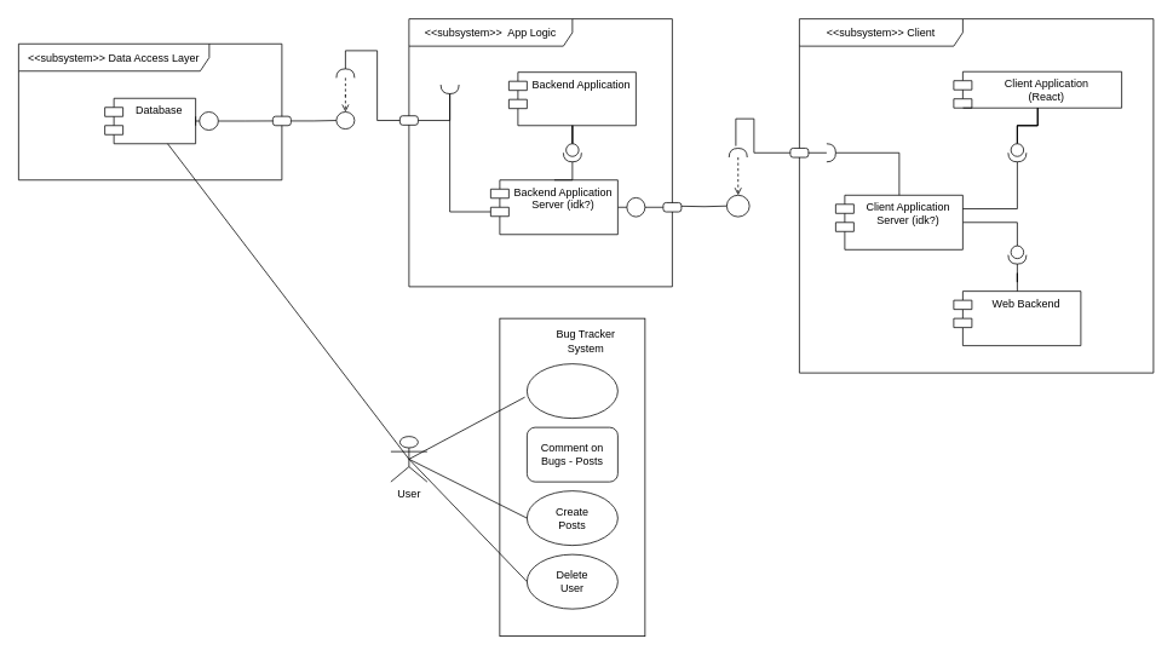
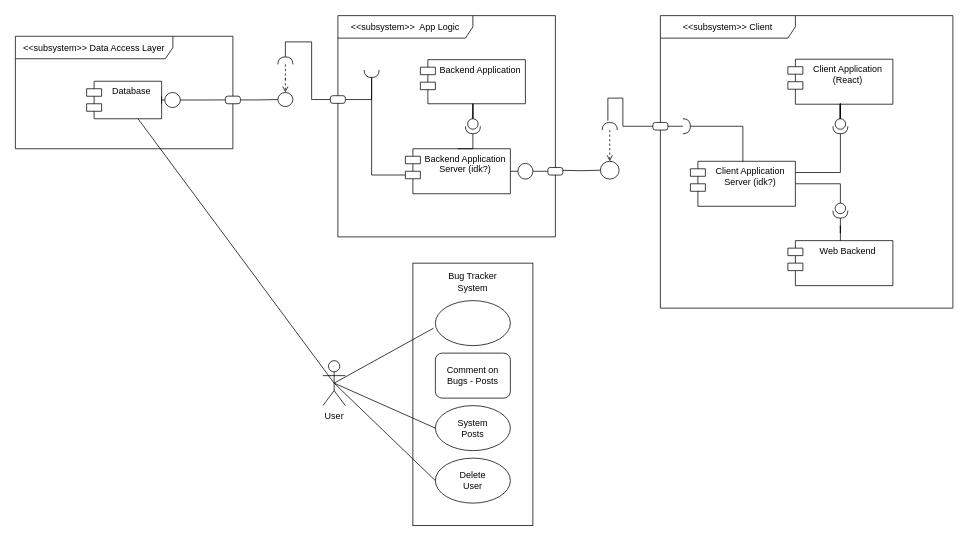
  <mxCell id="0" />
  <mxCell id="1" parent="0" />
  <mxCell id="2" value="&amp;lt;&amp;lt;subsystem&amp;gt;&amp;gt; Data Access Layer" style="shape=umlFrame;whiteSpace=wrap;html=1;pointerEvents=0;width=210;height=30;" parent="1" vertex="1"><mxGeometry x="20" y="47.5" width="290" height="150" as="geometry" /></mxCell>
  <mxCell id="3" value="Database&#10;" style="shape=module;align=left;spacingLeft=20;align=center;verticalAlign=top;" parent="1" vertex="1"><mxGeometry x="115" y="107.5" width="100" height="50" as="geometry" /></mxCell>
  <mxCell id="4" value="&amp;lt;&amp;lt;subsystem&amp;gt;&amp;gt; Client" style="shape=umlFrame;whiteSpace=wrap;html=1;pointerEvents=0;width=180;height=30;" parent="1" vertex="1"><mxGeometry x="880" y="20" width="390" height="390" as="geometry" /></mxCell>
  <mxCell id="5" value="Backend Application&#10;" style="shape=module;align=left;spacingLeft=20;align=center;verticalAlign=top;" parent="1" vertex="1"><mxGeometry x="560" y="78.74" width="140" height="58.76" as="geometry" /></mxCell>
  <mxCell id="6" style="edgeStyle=orthogonalEdgeStyle;rounded=0;jumpSize=3;orthogonalLoop=1;jettySize=auto;html=1;exitX=0;exitY=0;exitDx=0;exitDy=35;exitPerimeter=0;endArrow=none;endFill=0;entryX=1;entryY=0.5;entryDx=0;entryDy=0;entryPerimeter=0;" parent="1" source="8" target="24" edge="1"><mxGeometry relative="1" as="geometry" /></mxCell>
  <mxCell id="7" value="" style="edgeStyle=orthogonalEdgeStyle;rounded=0;jumpSize=3;orthogonalLoop=1;jettySize=auto;html=1;endArrow=none;endFill=0;" parent="1" source="8" target="29" edge="1"><mxGeometry relative="1" as="geometry" /></mxCell>
  <mxCell id="8" value="Backend Application&#10;Server (idk?)" style="shape=module;align=left;spacingLeft=20;align=center;verticalAlign=top;" parent="1" vertex="1"><mxGeometry x="540" y="197.5" width="140" height="60" as="geometry" /></mxCell>
  <mxCell id="9" value="&amp;lt;&amp;lt;subsystem&amp;gt;&amp;gt;&amp;nbsp; App Logic&lt;br&gt;" style="shape=umlFrame;whiteSpace=wrap;html=1;pointerEvents=0;width=180;height=30;" parent="1" vertex="1"><mxGeometry x="450" y="20" width="290" height="295" as="geometry" /></mxCell>
- <mxCell id="10" value="Client Application&#10;(React)" style="shape=module;align=left;spacingLeft=20;align=center;verticalAlign=top;" parent="1" vertex="1"><mxGeometry x="1050" y="78.12" width="185" height="40" as="geometry" /></mxCell>
+ <mxCell id="10" value="Client Application&#10;(React)" style="shape=module;align=left;spacingLeft=20;align=center;verticalAlign=top;" parent="1" vertex="1"><mxGeometry x="1050" y="78.12" width="140" height="60" as="geometry" /></mxCell>
  <mxCell id="11" value="" style="edgeStyle=orthogonalEdgeStyle;rounded=0;jumpSize=2;orthogonalLoop=1;jettySize=auto;html=1;endArrow=none;endFill=0;startSize=6;entryX=0;entryY=0.5;entryDx=0;entryDy=0;entryPerimeter=0;" parent="1" source="12" target="41" edge="1"><mxGeometry relative="1" as="geometry" /></mxCell>
  <mxCell id="12" value="Client Application&#10;Server (idk?)" style="shape=module;align=left;spacingLeft=20;align=center;verticalAlign=top;gradientColor=none;" parent="1" vertex="1"><mxGeometry x="920" y="214.21" width="140" height="60" as="geometry" /></mxCell>
  <mxCell id="13" value="Web Backend" style="shape=module;align=left;spacingLeft=20;align=center;verticalAlign=top;" parent="1" vertex="1"><mxGeometry x="1050" y="320" width="140" height="60" as="geometry" /></mxCell>
  <mxCell id="14" value="" style="edgeStyle=orthogonalEdgeStyle;rounded=0;orthogonalLoop=1;jettySize=auto;html=1;endArrow=none;endFill=0;" parent="1" source="15" target="17" edge="1"><mxGeometry relative="1" as="geometry" /></mxCell>
  <mxCell id="15" value="" style="shape=umlBoundary;whiteSpace=wrap;html=1;" parent="1" vertex="1"><mxGeometry x="215" y="122.5" width="25" height="20" as="geometry" /></mxCell>
  <mxCell id="16" value="" style="edgeStyle=orthogonalEdgeStyle;rounded=0;orthogonalLoop=1;jettySize=auto;html=1;endArrow=none;endFill=0;" parent="1" source="17" target="18" edge="1"><mxGeometry relative="1" as="geometry" /></mxCell>
  <mxCell id="17" value="" style="rounded=1;whiteSpace=wrap;html=1;arcSize=31;" parent="1" vertex="1"><mxGeometry x="300" y="127.34" width="20" height="10.16" as="geometry" /></mxCell>
  <mxCell id="18" value="" style="ellipse;whiteSpace=wrap;html=1;rounded=1;arcSize=31;" parent="1" vertex="1"><mxGeometry x="370" y="122.49" width="20" height="18.75" as="geometry" /></mxCell>
  <mxCell id="19" value="" style="edgeStyle=orthogonalEdgeStyle;rounded=0;orthogonalLoop=1;jettySize=auto;html=1;endArrow=open;endFill=0;dashed=1;jumpSize=3;" parent="1" source="21" target="18" edge="1"><mxGeometry relative="1" as="geometry" /></mxCell>
  <mxCell id="20" style="edgeStyle=orthogonalEdgeStyle;rounded=0;orthogonalLoop=1;jettySize=auto;html=1;entryX=0;entryY=0.5;entryDx=0;entryDy=0;endArrow=none;endFill=0;exitX=1;exitY=0.5;exitDx=0;exitDy=0;exitPerimeter=0;" parent="1" source="21" target="23" edge="1"><mxGeometry relative="1" as="geometry" /></mxCell>
  <mxCell id="21" value="" style="shape=requiredInterface;html=1;verticalLabelPosition=bottom;sketch=0;rotation=-90;" parent="1" vertex="1"><mxGeometry x="375" y="70" width="10" height="20" as="geometry" /></mxCell>
  <mxCell id="22" value="" style="edgeStyle=orthogonalEdgeStyle;rounded=0;jumpSize=3;orthogonalLoop=1;jettySize=auto;html=1;endArrow=none;endFill=0;entryX=1;entryY=0.5;entryDx=0;entryDy=0;entryPerimeter=0;" parent="1" source="23" target="24" edge="1"><mxGeometry relative="1" as="geometry"><Array as="points" /></mxGeometry></mxCell>
  <mxCell id="23" value="" style="rounded=1;whiteSpace=wrap;html=1;arcSize=31;" parent="1" vertex="1"><mxGeometry x="440" y="126.79" width="20" height="10.16" as="geometry" /></mxCell>
  <mxCell id="24" value="" style="shape=requiredInterface;html=1;verticalLabelPosition=bottom;sketch=0;rotation=90;" parent="1" vertex="1"><mxGeometry x="490" y="87.5" width="10" height="20" as="geometry" /></mxCell>
  <mxCell id="25" value="" style="edgeStyle=orthogonalEdgeStyle;rounded=0;jumpSize=3;orthogonalLoop=1;jettySize=auto;html=1;endArrow=none;endFill=0;" parent="1" source="27" target="5" edge="1"><mxGeometry relative="1" as="geometry" /></mxCell>
  <mxCell id="26" value="" style="edgeStyle=orthogonalEdgeStyle;rounded=0;jumpSize=3;orthogonalLoop=1;jettySize=auto;html=1;endArrow=none;endFill=0;" parent="1" source="27" target="8" edge="1"><mxGeometry relative="1" as="geometry" /></mxCell>
  <mxCell id="27" value="" style="shape=providedRequiredInterface;html=1;verticalLabelPosition=bottom;sketch=0;rotation=90;" parent="1" vertex="1"><mxGeometry x="620" y="157.5" width="20" height="20" as="geometry" /></mxCell>
  <mxCell id="28" value="" style="edgeStyle=orthogonalEdgeStyle;rounded=0;jumpSize=3;orthogonalLoop=1;jettySize=auto;html=1;endArrow=none;endFill=0;" parent="1" source="29" edge="1"><mxGeometry relative="1" as="geometry"><mxPoint x="730" y="226.25" as="targetPoint" /></mxGeometry></mxCell>
  <mxCell id="29" value="" style="ellipse;whiteSpace=wrap;html=1;verticalAlign=top;spacingLeft=20;" parent="1" vertex="1"><mxGeometry x="690" y="217.03" width="20" height="20.93" as="geometry" /></mxCell>
  <mxCell id="30" value="" style="edgeStyle=orthogonalEdgeStyle;rounded=0;jumpSize=3;orthogonalLoop=1;jettySize=auto;html=1;endArrow=none;endFill=0;" parent="1" target="31" edge="1"><mxGeometry relative="1" as="geometry"><mxPoint x="750" y="226.25" as="sourcePoint" /></mxGeometry></mxCell>
  <mxCell id="31" value="" style="ellipse;whiteSpace=wrap;html=1;verticalAlign=top;rounded=1;spacingLeft=20;" parent="1" vertex="1"><mxGeometry x="800" y="214.21" width="25" height="23.75" as="geometry" /></mxCell>
  <mxCell id="32" value="" style="edgeStyle=orthogonalEdgeStyle;rounded=0;jumpSize=2;orthogonalLoop=1;jettySize=auto;html=1;endArrow=open;endFill=0;dashed=1;startSize=6;" parent="1" source="33" target="31" edge="1"><mxGeometry relative="1" as="geometry" /></mxCell>
  <mxCell id="33" value="" style="shape=requiredInterface;html=1;verticalLabelPosition=bottom;sketch=0;rotation=-90;" parent="1" vertex="1"><mxGeometry x="807.5" y="157.5" width="10" height="20" as="geometry" /></mxCell>
  <mxCell id="34" value="" style="rounded=1;whiteSpace=wrap;html=1;arcSize=31;" parent="1" vertex="1"><mxGeometry x="730" y="222.42" width="20" height="10.16" as="geometry" /></mxCell>
  <mxCell id="35" value="" style="edgeStyle=orthogonalEdgeStyle;rounded=0;jumpSize=2;orthogonalLoop=1;jettySize=auto;html=1;endArrow=none;endFill=0;startSize=6;" parent="1" source="36" edge="1"><mxGeometry relative="1" as="geometry"><mxPoint x="810" y="160" as="targetPoint" /><Array as="points"><mxPoint x="830" y="168" /><mxPoint x="830" y="130" /></Array></mxGeometry></mxCell>
  <mxCell id="36" value="" style="rounded=1;whiteSpace=wrap;html=1;arcSize=31;" parent="1" vertex="1"><mxGeometry x="870" y="162.42" width="20" height="10.16" as="geometry" /></mxCell>
  <mxCell id="37" value="" style="edgeStyle=orthogonalEdgeStyle;rounded=0;jumpSize=2;orthogonalLoop=1;jettySize=auto;html=1;endArrow=none;endFill=0;startSize=6;" parent="1" source="39" target="36" edge="1"><mxGeometry relative="1" as="geometry"><Array as="points"><mxPoint x="915" y="170" /></Array></mxGeometry></mxCell>
  <mxCell id="38" value="" style="edgeStyle=orthogonalEdgeStyle;rounded=0;jumpSize=2;orthogonalLoop=1;jettySize=auto;html=1;endArrow=none;endFill=0;startSize=6;" parent="1" source="39" target="12" edge="1"><mxGeometry relative="1" as="geometry"><Array as="points"><mxPoint x="990" y="168" /><mxPoint x="990" y="168" /></Array></mxGeometry></mxCell>
  <mxCell id="39" value="" style="shape=requiredInterface;html=1;verticalLabelPosition=bottom;sketch=0;rotation=0;" parent="1" vertex="1"><mxGeometry x="910" y="157.5" width="10" height="20" as="geometry" /></mxCell>
  <mxCell id="40" value="" style="edgeStyle=orthogonalEdgeStyle;rounded=0;jumpSize=2;orthogonalLoop=1;jettySize=auto;html=1;endArrow=none;endFill=0;startSize=6;" parent="1" source="41" target="13" edge="1"><mxGeometry relative="1" as="geometry" /></mxCell>
  <mxCell id="41" value="" style="shape=providedRequiredInterface;html=1;verticalLabelPosition=bottom;sketch=0;gradientColor=none;rotation=90;" parent="1" vertex="1"><mxGeometry x="1110" y="270" width="20" height="20" as="geometry" /></mxCell>
  <mxCell id="42" value="" style="edgeStyle=orthogonalEdgeStyle;rounded=0;jumpSize=2;orthogonalLoop=1;jettySize=auto;html=1;endArrow=none;endFill=0;startSize=6;" parent="1" source="46" target="10" edge="1"><mxGeometry relative="1" as="geometry" /></mxCell>
  <mxCell id="43" style="edgeStyle=orthogonalEdgeStyle;rounded=0;jumpSize=2;orthogonalLoop=1;jettySize=auto;html=1;endArrow=none;endFill=0;startSize=6;entryX=1;entryY=0.25;entryDx=0;entryDy=0;exitX=1;exitY=0.5;exitDx=0;exitDy=0;exitPerimeter=0;" parent="1" source="46" target="12" edge="1"><mxGeometry relative="1" as="geometry" /></mxCell>
  <mxCell id="44" value="" style="edgeStyle=orthogonalEdgeStyle;rounded=0;jumpSize=2;orthogonalLoop=1;jettySize=auto;html=1;endArrow=none;endFill=0;startSize=6;" parent="1" source="46" target="10" edge="1"><mxGeometry relative="1" as="geometry" /></mxCell>
  <mxCell id="45" value="" style="edgeStyle=orthogonalEdgeStyle;rounded=0;jumpSize=2;orthogonalLoop=1;jettySize=auto;html=1;endArrow=none;endFill=0;startSize=6;" parent="1" source="46" target="10" edge="1"><mxGeometry relative="1" as="geometry" /></mxCell>
  <mxCell id="46" value="" style="shape=providedRequiredInterface;html=1;verticalLabelPosition=bottom;sketch=0;gradientColor=none;rotation=90;" parent="1" vertex="1"><mxGeometry x="1110" y="157.5" width="20" height="20" as="geometry" /></mxCell>
- <mxCell id="47" value="User&lt;br&gt;" style="shape=umlActor;verticalLabelPosition=bottom;verticalAlign=top;html=1;outlineConnect=0;" vertex="1" parent="1"><mxGeometry x="430" y="480" width="40" height="50" as="geometry" /></mxCell>
+ <mxCell id="47" value="User&lt;br&gt;" style="shape=umlActor;verticalLabelPosition=bottom;verticalAlign=top;html=1;outlineConnect=0;" vertex="1" parent="1"><mxGeometry x="430" y="480" width="30" height="60" as="geometry" /></mxCell>
  <mxCell id="48" value="" style="rounded=0;whiteSpace=wrap;html=1;" vertex="1" parent="1"><mxGeometry x="550" y="350" width="160" height="350" as="geometry" /></mxCell>
- <mxCell id="49" value="Bug Tracker System" style="text;html=1;strokeColor=none;fillColor=none;align=center;verticalAlign=middle;whiteSpace=wrap;rounded=0;" vertex="1" parent="1"><mxGeometry x="600" y="360" width="90" height="30" as="geometry" /></mxCell>
+ <mxCell id="49" value="Bug Tracker System" style="text;html=1;strokeColor=none;fillColor=none;align=center;verticalAlign=middle;whiteSpace=wrap;rounded=0;" vertex="1" parent="1"><mxGeometry x="585" y="360" width="90" height="30" as="geometry" /></mxCell>
  <mxCell id="50" value="" style="ellipse;whiteSpace=wrap;html=1;" vertex="1" parent="1"><mxGeometry x="580" y="400" width="100" height="60" as="geometry" /></mxCell>
  <mxCell id="51" value="Comment on Bugs - Posts" style="whiteSpace=wrap;html=1;rounded=1;" vertex="1" parent="1"><mxGeometry x="580" y="470" width="100" height="60" as="geometry" /></mxCell>
  <mxCell id="52" value="" style="ellipse;whiteSpace=wrap;html=1;" vertex="1" parent="1"><mxGeometry x="580" y="540" width="100" height="60" as="geometry" /></mxCell>
  <mxCell id="53" value="" style="ellipse;whiteSpace=wrap;html=1;" vertex="1" parent="1"><mxGeometry x="580" y="610" width="100" height="60" as="geometry" /></mxCell>
- <mxCell id="54" value="Create Posts" style="text;html=1;strokeColor=none;fillColor=none;align=center;verticalAlign=middle;whiteSpace=wrap;rounded=0;" vertex="1" parent="1"><mxGeometry x="600" y="555" width="60" height="30" as="geometry" /></mxCell>
+ <mxCell id="54" value="System Posts" style="text;html=1;strokeColor=none;fillColor=none;align=center;verticalAlign=middle;whiteSpace=wrap;rounded=0;" vertex="1" parent="1"><mxGeometry x="600" y="555" width="60" height="30" as="geometry" /></mxCell>
  <mxCell id="55" value="Delete User" style="text;html=1;strokeColor=none;fillColor=none;align=center;verticalAlign=middle;whiteSpace=wrap;rounded=0;" vertex="1" parent="1"><mxGeometry x="600" y="625" width="60" height="30" as="geometry" /></mxCell>
  <mxCell id="56" value="" style="endArrow=none;html=1;rounded=0;entryX=-0.024;entryY=0.612;entryDx=0;entryDy=0;entryPerimeter=0;exitX=0.5;exitY=0.5;exitDx=0;exitDy=0;exitPerimeter=0;" edge="1" parent="1" source="47" target="50"><mxGeometry width="50" height="50" relative="1" as="geometry"><mxPoint x="450" y="510" as="sourcePoint" /><mxPoint x="550" y="460" as="targetPoint" /></mxGeometry></mxCell>
  <mxCell id="57" value="" style="endArrow=none;html=1;rounded=0;exitX=0.5;exitY=0.5;exitDx=0;exitDy=0;exitPerimeter=0;" edge="1" parent="1" source="47" target="3"><mxGeometry width="50" height="50" relative="1" as="geometry"><mxPoint x="460" y="500" as="sourcePoint" /><mxPoint x="587.6" y="446.72" as="targetPoint" /></mxGeometry></mxCell>
  <mxCell id="58" value="" style="endArrow=none;html=1;rounded=0;entryX=0;entryY=0.5;entryDx=0;entryDy=0;exitX=0.5;exitY=0.5;exitDx=0;exitDy=0;exitPerimeter=0;" edge="1" parent="1" source="47" target="52"><mxGeometry width="50" height="50" relative="1" as="geometry"><mxPoint x="460" y="500" as="sourcePoint" /><mxPoint x="590" y="510" as="targetPoint" /></mxGeometry></mxCell>
  <mxCell id="59" value="" style="endArrow=none;html=1;rounded=0;entryX=0;entryY=0.5;entryDx=0;entryDy=0;exitX=0.5;exitY=0.5;exitDx=0;exitDy=0;exitPerimeter=0;" edge="1" parent="1" source="47" target="53"><mxGeometry width="50" height="50" relative="1" as="geometry"><mxPoint x="480" y="570" as="sourcePoint" /><mxPoint x="590" y="580" as="targetPoint" /></mxGeometry></mxCell>
